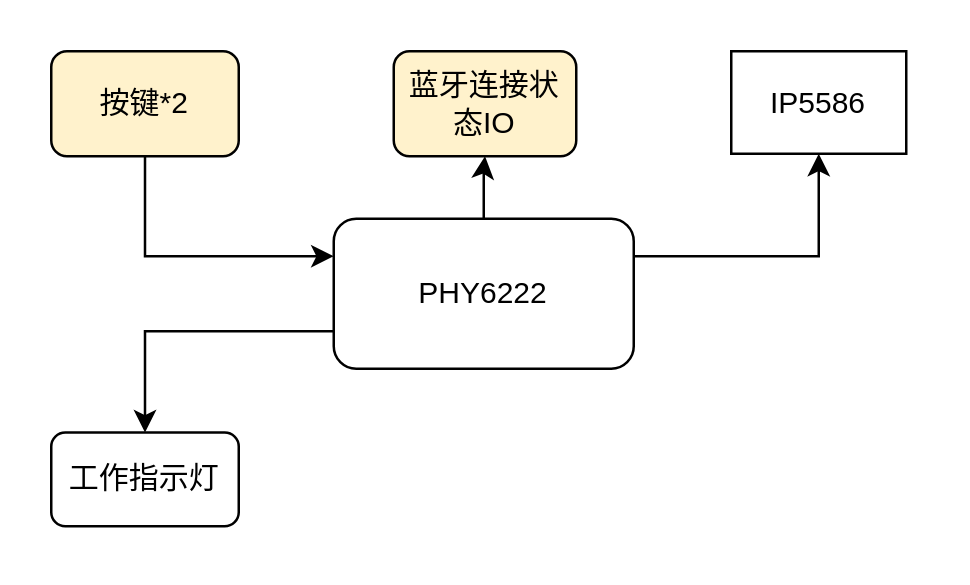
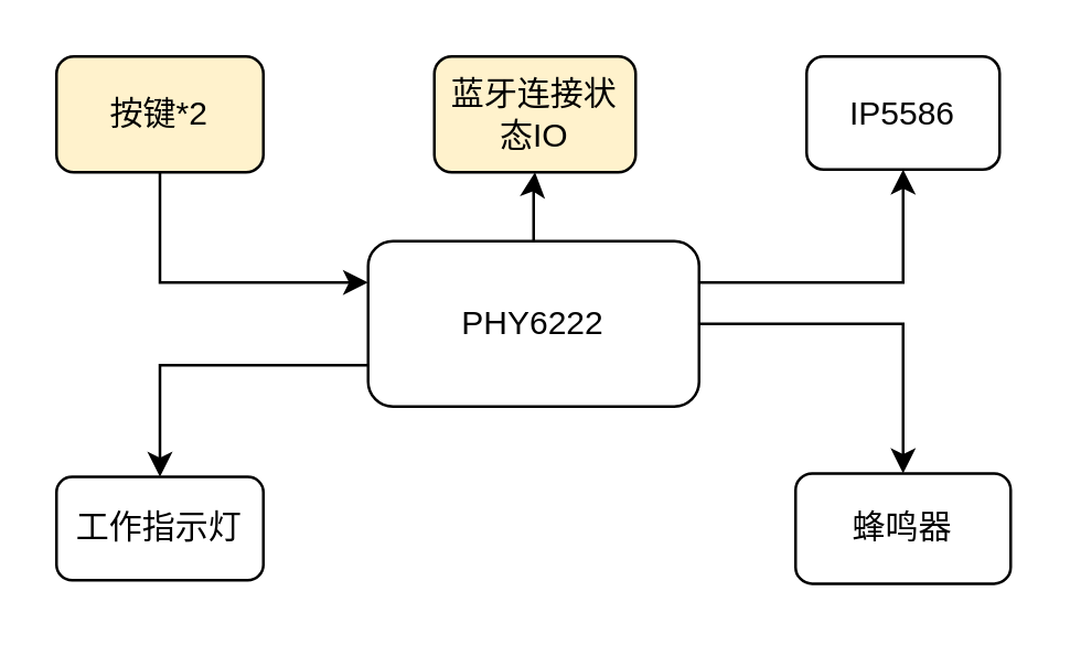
  <mxCell id="0" />
  <mxCell id="1" parent="0" />
  <mxCell id="2" value="" style="edgeStyle=orthogonalEdgeStyle;rounded=0;orthogonalLoop=1;jettySize=auto;html=1;" edge="1" parent="1" source="6" target="11"><mxGeometry relative="1" as="geometry" /></mxCell>
+ <mxCell id="3" value="" style="edgeStyle=orthogonalEdgeStyle;rounded=0;orthogonalLoop=1;jettySize=auto;html=1;" edge="1" parent="1" source="6" target="9"><mxGeometry relative="1" as="geometry" /></mxCell>
  <mxCell id="4" style="edgeStyle=orthogonalEdgeStyle;rounded=0;orthogonalLoop=1;jettySize=auto;html=1;exitX=1;exitY=0.25;exitDx=0;exitDy=0;entryX=0.5;entryY=1;entryDx=0;entryDy=0;" edge="1" parent="1" source="6" target="12"><mxGeometry relative="1" as="geometry" /></mxCell>
  <mxCell id="5" style="edgeStyle=orthogonalEdgeStyle;rounded=0;orthogonalLoop=1;jettySize=auto;html=1;exitX=0;exitY=0.75;exitDx=0;exitDy=0;" edge="1" parent="1" source="6" target="10"><mxGeometry relative="1" as="geometry" /></mxCell>
  <mxCell id="6" value="PHY6222" style="rounded=1;whiteSpace=wrap;html=1;" parent="1" vertex="1"><mxGeometry x="133" y="87" width="120" height="60" as="geometry" /></mxCell>
  <mxCell id="7" style="edgeStyle=orthogonalEdgeStyle;rounded=0;orthogonalLoop=1;jettySize=auto;html=1;exitX=0.5;exitY=1;exitDx=0;exitDy=0;entryX=0;entryY=0.25;entryDx=0;entryDy=0;" edge="1" parent="1" source="8" target="6"><mxGeometry relative="1" as="geometry" /></mxCell>
  <mxCell id="8" value="按键*2" style="rounded=1;whiteSpace=wrap;html=1;fillColor=#fff2cc;" parent="1" vertex="1"><mxGeometry x="20" y="20" width="75" height="42" as="geometry" /></mxCell>
+ <mxCell id="9" value="蜂鸣器" style="rounded=1;whiteSpace=wrap;html=1;" parent="1" vertex="1"><mxGeometry x="288" y="171.25" width="78" height="40" as="geometry" /></mxCell>
  <mxCell id="10" value="工作指示灯" style="rounded=1;whiteSpace=wrap;html=1;" parent="1" vertex="1"><mxGeometry x="20" y="172.5" width="75" height="37.5" as="geometry" /></mxCell>
  <mxCell id="11" value="蓝牙连接状态IO" style="rounded=1;whiteSpace=wrap;html=1;fillColor=#fff2cc;" parent="1" vertex="1"><mxGeometry x="157" y="20" width="73" height="42" as="geometry" /></mxCell>
- <mxCell id="12" value="IP5586" style="whiteSpace=wrap;html=1;rounded=0;" vertex="1" parent="1"><mxGeometry x="292" y="20" width="70" height="41" as="geometry" /></mxCell>
+ <mxCell id="12" value="IP5586" style="rounded=1;whiteSpace=wrap;html=1;" vertex="1" parent="1"><mxGeometry x="292" y="20" width="70" height="41" as="geometry" /></mxCell>
